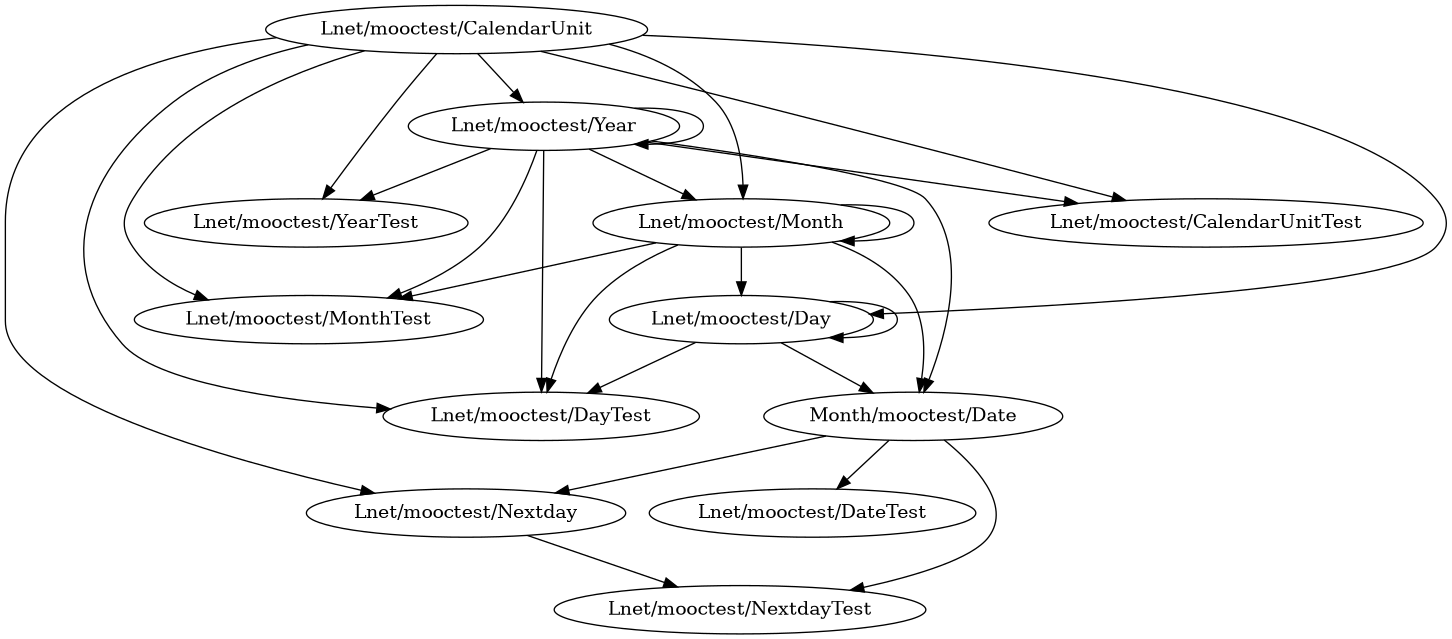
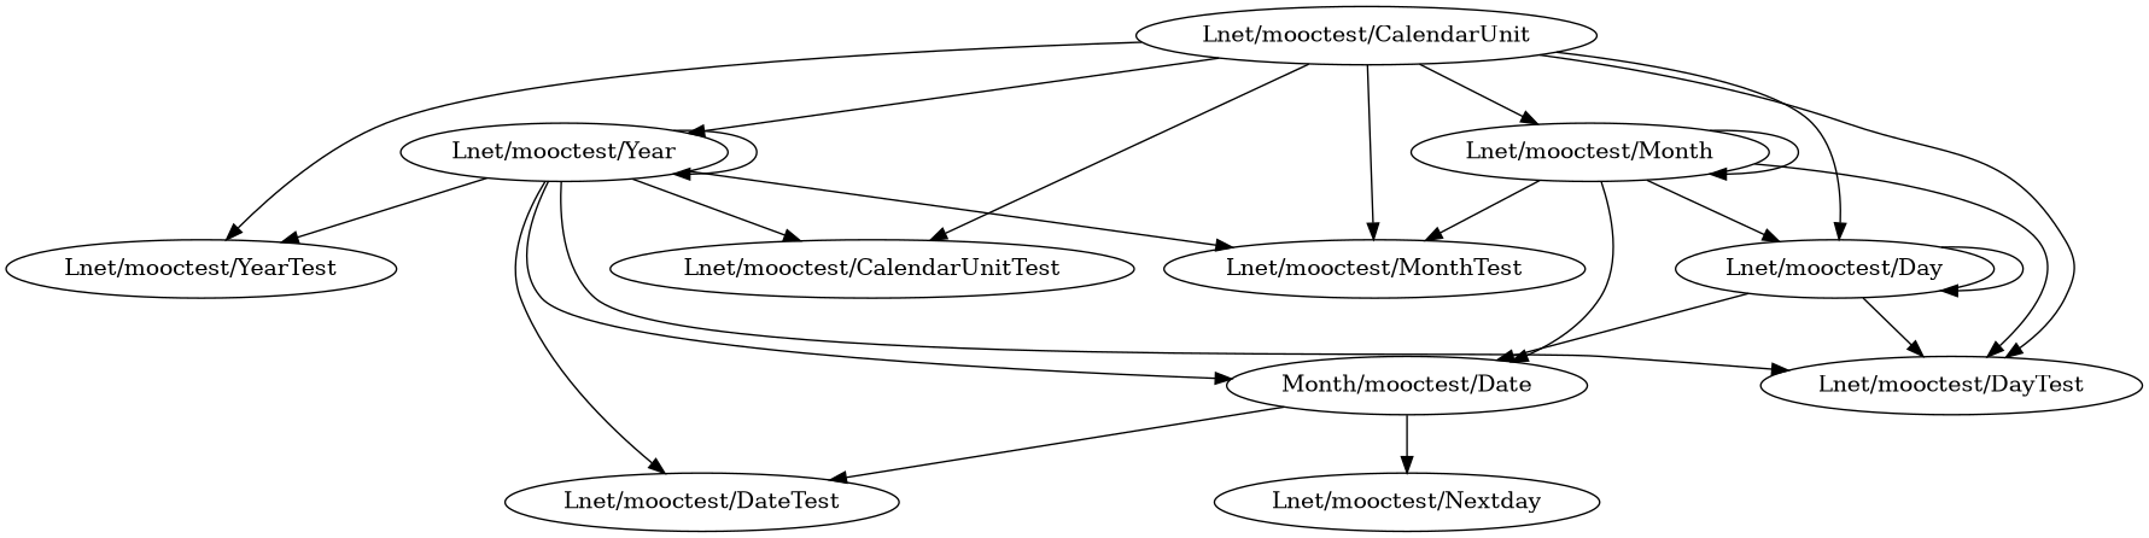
  digraph {
    "Lnet/mooctest/Year"
    "Lnet/mooctest/YearTest"
    "Lnet/mooctest/Month"
    "Lnet/mooctest/CalendarUnitTest"
    n5 [label="Month/mooctest/Date"]
    "Lnet/mooctest/DayTest"
    "Lnet/mooctest/MonthTest"
    "Lnet/mooctest/Day"
    "Lnet/mooctest/Nextday"
-   "Lnet/mooctest/NextdayTest"
    "Lnet/mooctest/DateTest"
    "Lnet/mooctest/CalendarUnit"
    "Lnet/mooctest/Year" -> "Lnet/mooctest/Year"
    "Lnet/mooctest/Year" -> "Lnet/mooctest/YearTest"
-   "Lnet/mooctest/Year" -> "Lnet/mooctest/Month"
+   "Lnet/mooctest/Year" -> "Lnet/mooctest/DateTest"
    "Lnet/mooctest/Year" -> "Lnet/mooctest/CalendarUnitTest"
    "Lnet/mooctest/Year" -> n5
    "Lnet/mooctest/Year" -> "Lnet/mooctest/DayTest"
    "Lnet/mooctest/Year" -> "Lnet/mooctest/MonthTest"
    "Lnet/mooctest/Month" -> "Lnet/mooctest/Month"
    "Lnet/mooctest/Month" -> n5
    "Lnet/mooctest/Month" -> "Lnet/mooctest/DayTest"
    "Lnet/mooctest/Month" -> "Lnet/mooctest/MonthTest"
    "Lnet/mooctest/Month" -> "Lnet/mooctest/Day"
    n5 -> "Lnet/mooctest/Nextday"
-   n5 -> "Lnet/mooctest/NextdayTest"
    n5 -> "Lnet/mooctest/DateTest"
    "Lnet/mooctest/Day" -> n5
    "Lnet/mooctest/Day" -> "Lnet/mooctest/DayTest"
    "Lnet/mooctest/Day" -> "Lnet/mooctest/Day"
-   "Lnet/mooctest/Nextday" -> "Lnet/mooctest/NextdayTest"
    "Lnet/mooctest/CalendarUnit" -> "Lnet/mooctest/Year"
    "Lnet/mooctest/CalendarUnit" -> "Lnet/mooctest/YearTest"
    "Lnet/mooctest/CalendarUnit" -> "Lnet/mooctest/Month"
    "Lnet/mooctest/CalendarUnit" -> "Lnet/mooctest/CalendarUnitTest"
    "Lnet/mooctest/CalendarUnit" -> "Lnet/mooctest/DayTest"
    "Lnet/mooctest/CalendarUnit" -> "Lnet/mooctest/MonthTest"
    "Lnet/mooctest/CalendarUnit" -> "Lnet/mooctest/Day"
-   "Lnet/mooctest/CalendarUnit" -> "Lnet/mooctest/Nextday"
  }
